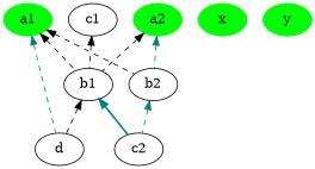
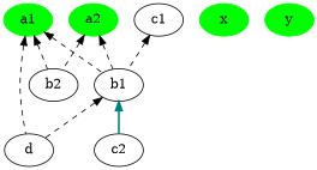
  digraph {
    edge [color=black dir=back style=dashed]
    a1 [color=green style=filled]
    b1
    b2
    d
    c2
    a2 [color=green style=filled]
    x [color=green style=filled]
    y [color=green style=filled]
    c1
    a1 -> b1
    a1 -> b2
-   a1 -> d [color=teal]
+   a1 -> d
    b1 -> d
    b1 -> c2 [color=teal style=bold]
-   b2 -> c2 [color=teal]
    a2 -> b1
-   a2 -> b2 [color=teal]
+   a2 -> b2
    c1 -> b1
  }
